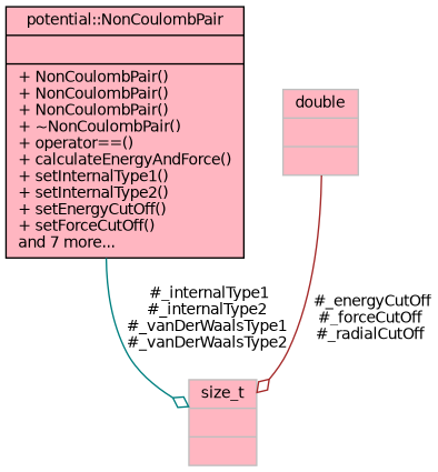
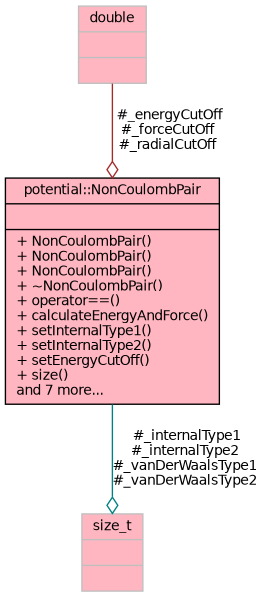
  digraph {
    node [color=grey75 fillcolor=lightpink fontname=Helvetica fontsize=10 shape=record style=filled]
    edge [arrowhead=odiamond fontname=Helvetica fontsize=10 labelfontname=Helvetica labelfontsize=10 style=solid]
-   n1 [color=black fontcolor=black height=0.2 label="{potential::NonCoulombPair\n||+ NonCoulombPair()\l+ NonCoulombPair()\l+ NonCoulombPair()\l+ ~NonCoulombPair()\l+ operator==()\l+ calculateEnergyAndForce()\l+ setInternalType1()\l+ setInternalType2()\l+ setEnergyCutOff()\l+ setForceCutOff()\land 7 more...\l}" width=0.4]
+   n1 [color=black fontcolor=black height=0.2 label="{potential::NonCoulombPair\n||+ NonCoulombPair()\l+ NonCoulombPair()\l+ NonCoulombPair()\l+ ~NonCoulombPair()\l+ operator==()\l+ calculateEnergyAndForce()\l+ setInternalType1()\l+ setInternalType2()\l+ setEnergyCutOff()\l+ size()\land 7 more...\l}" width=0.4]
    n2 [height=0.2 label="{size_t\n||}" width=0.4]
    n3 [height=0.2 label="{double\n||}" width=0.4]
    n1 -> n2 [color=teal label=" #_internalType1\n#_internalType2\n#_vanDerWaalsType1\n#_vanDerWaalsType2"]
-   n3 -> n2 [color=brown label=" #_energyCutOff\n#_forceCutOff\n#_radialCutOff"]
+   n3 -> n1 [color=brown label=" #_energyCutOff\n#_forceCutOff\n#_radialCutOff"]
  }
